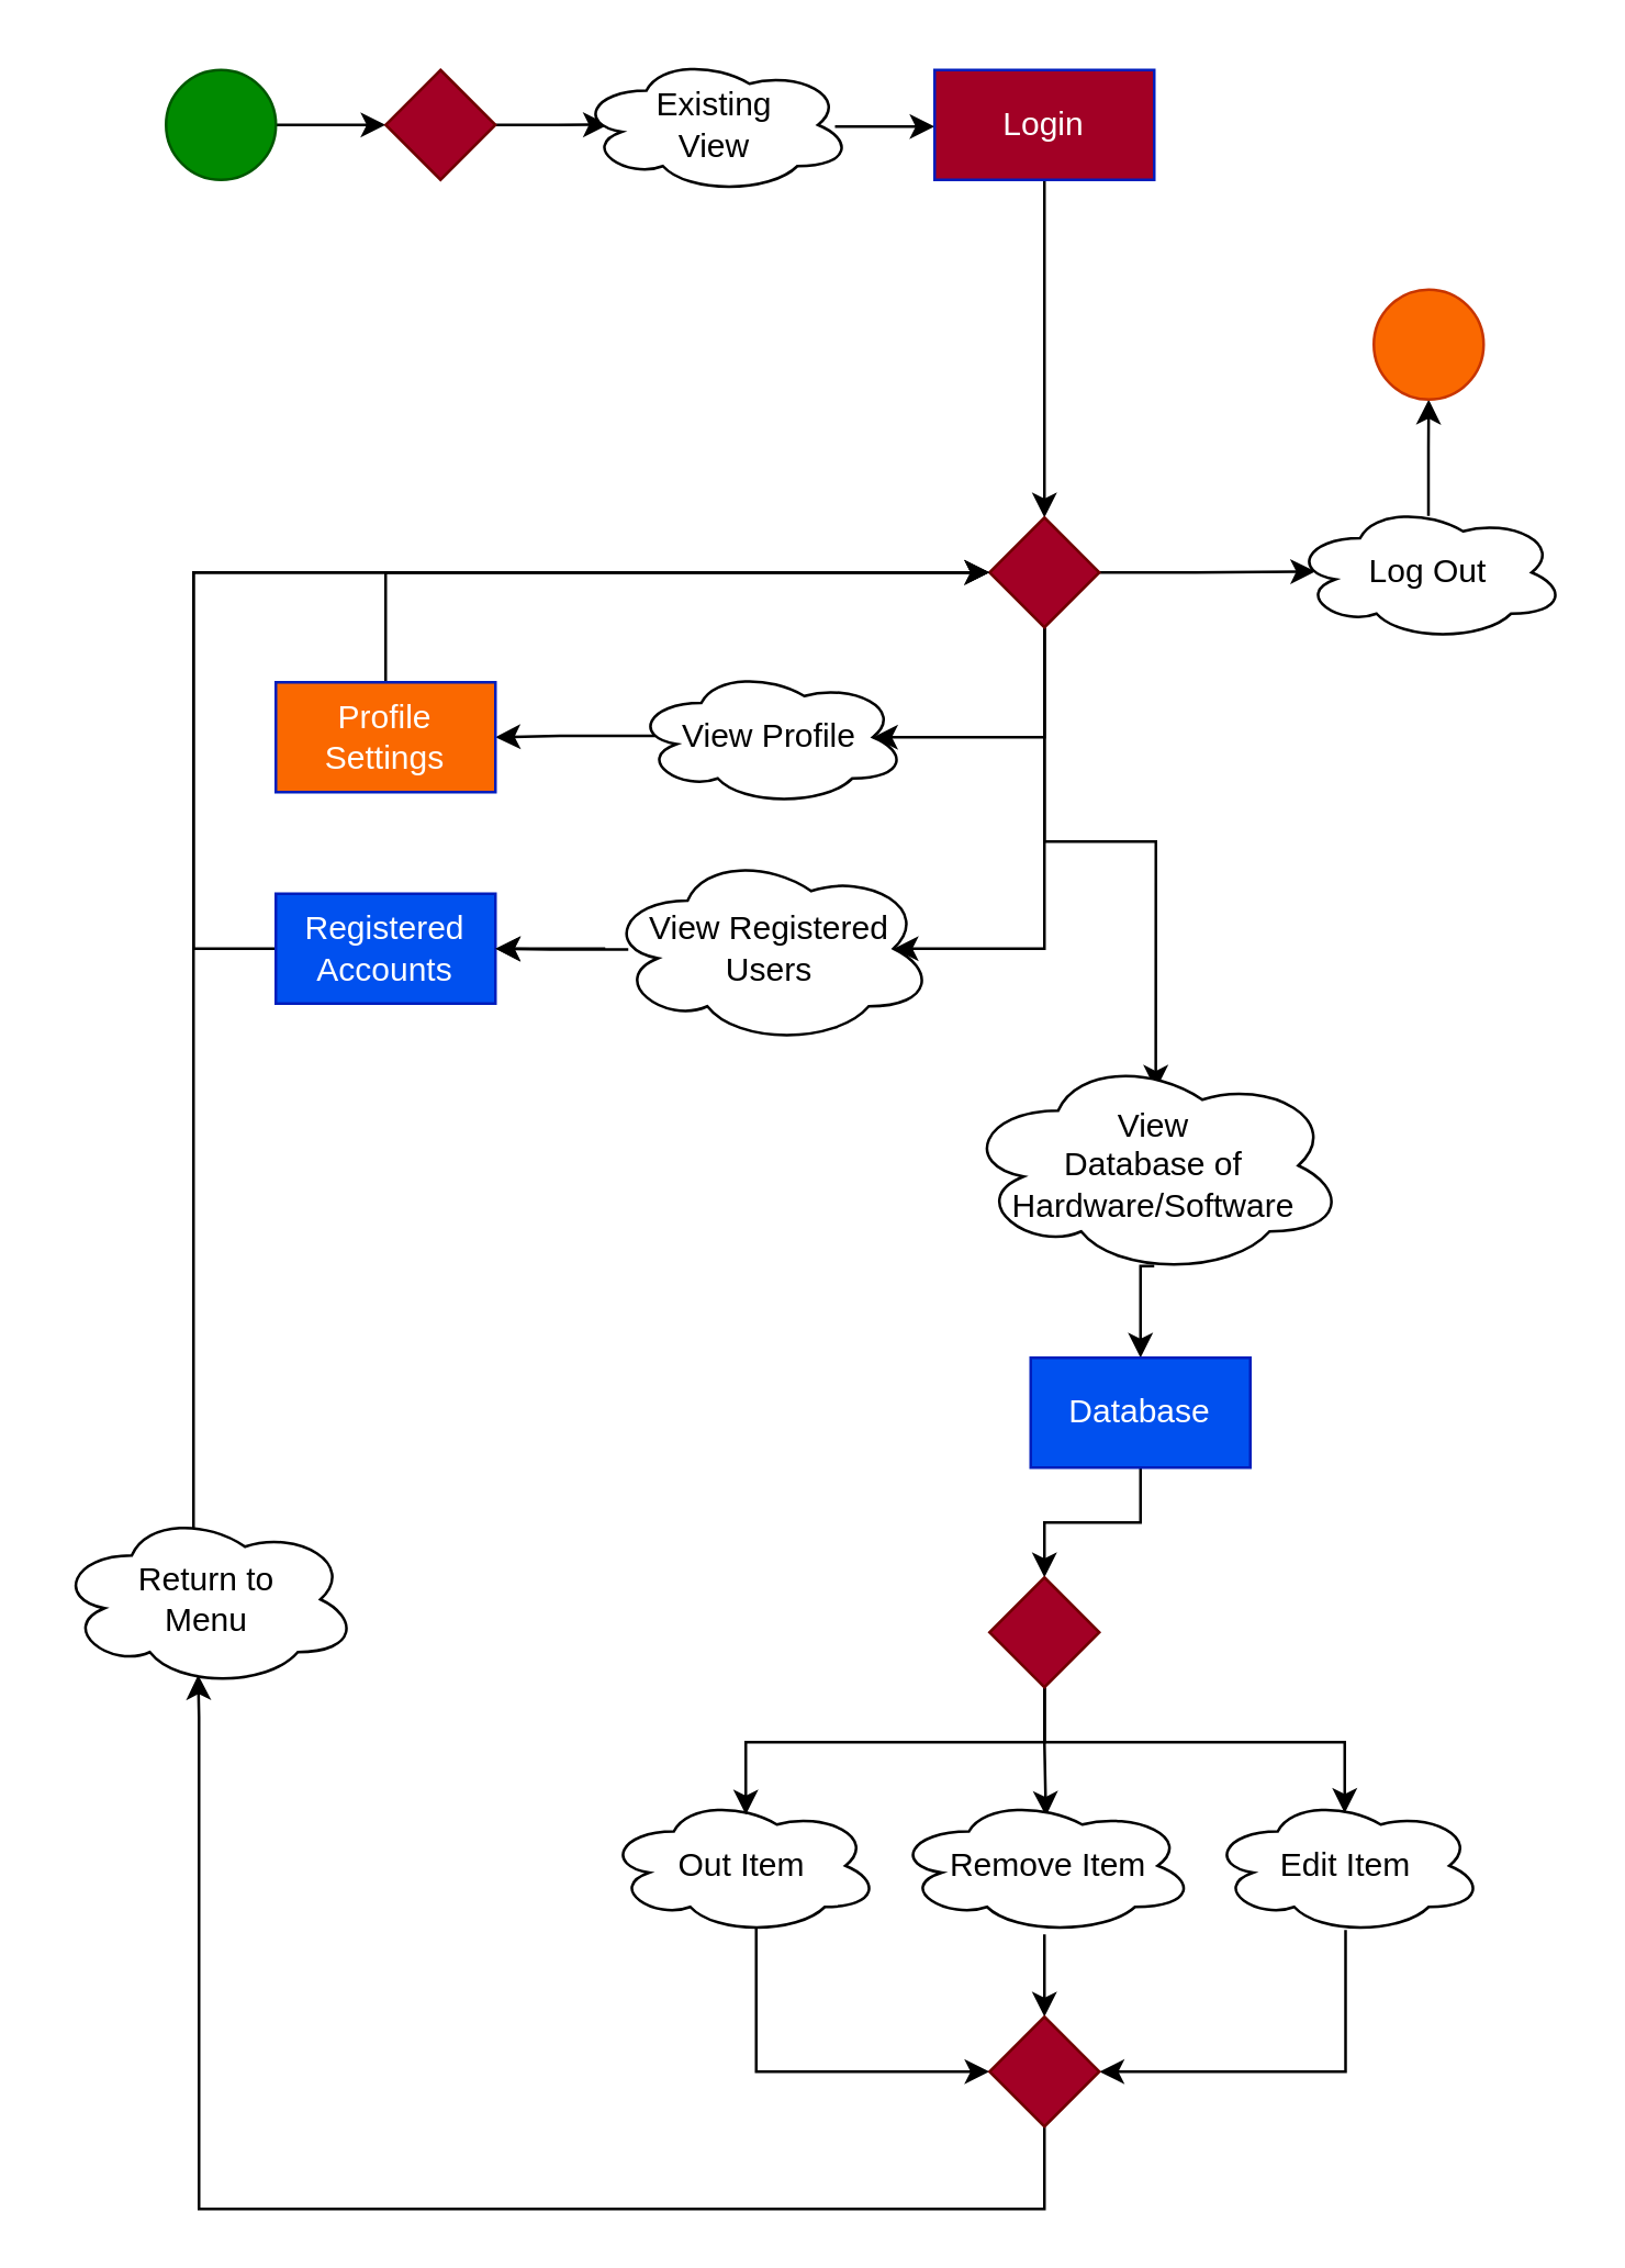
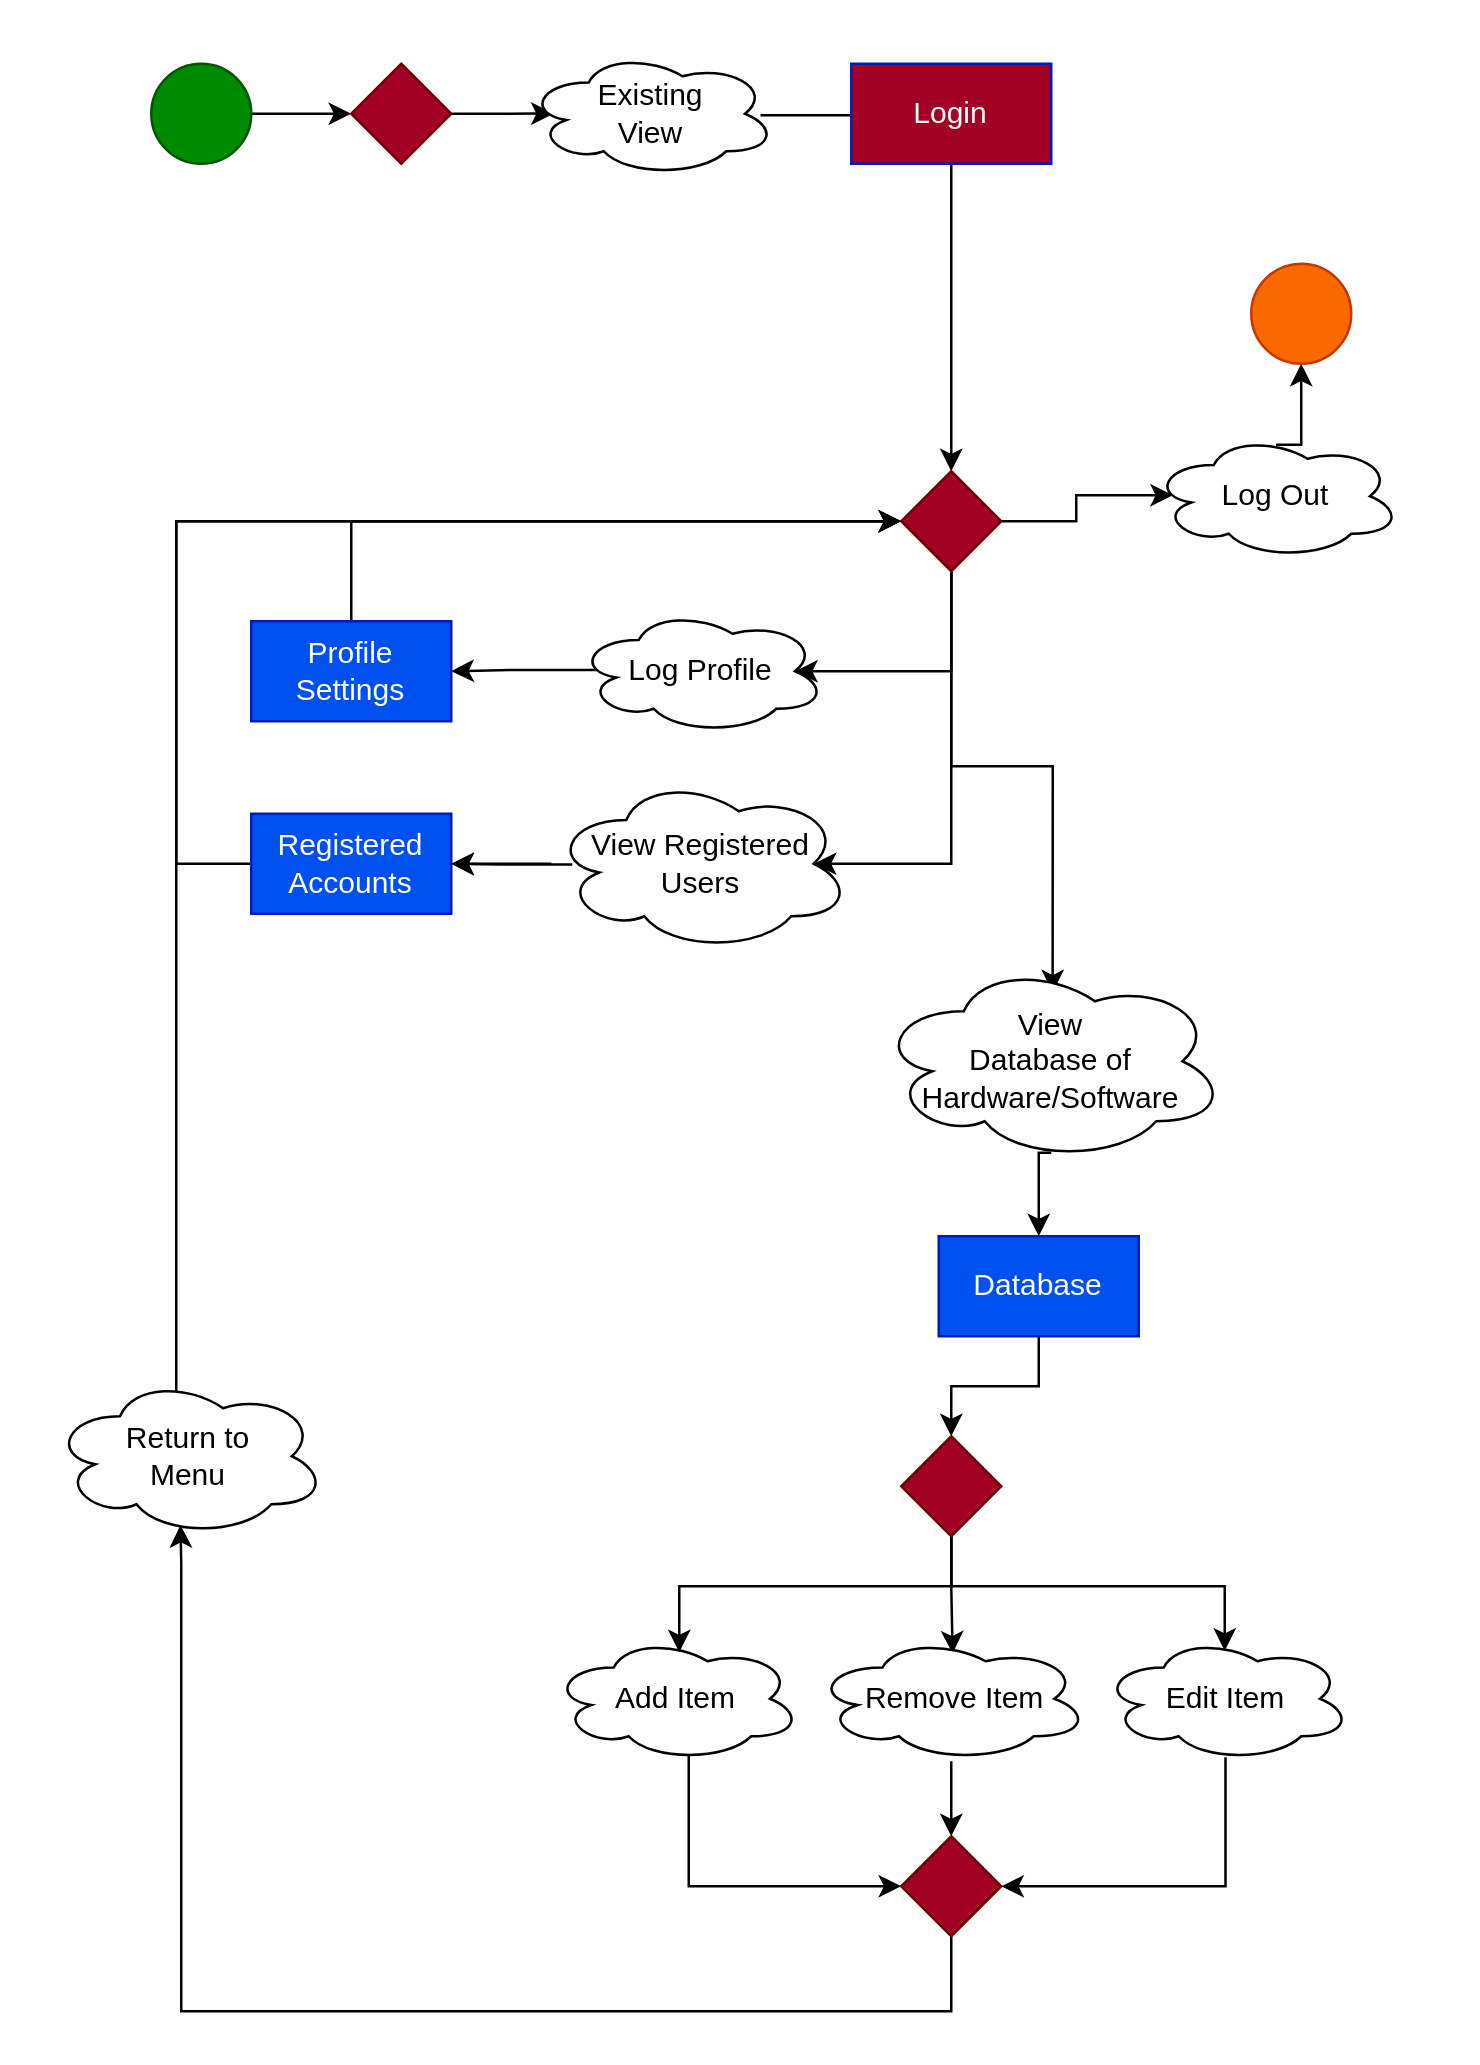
  <mxCell id="0" />
  <mxCell id="1" parent="0" />
  <mxCell id="2" style="edgeStyle=orthogonalEdgeStyle;rounded=0;orthogonalLoop=1;jettySize=auto;html=1;entryX=0;entryY=0.5;entryDx=0;entryDy=0;" edge="1" parent="1" source="3" target="5"><mxGeometry relative="1" as="geometry" /></mxCell>
  <mxCell id="3" value="" style="ellipse;whiteSpace=wrap;html=1;aspect=fixed;fillColor=#008a00;fontColor=#ffffff;strokeColor=#005700;" vertex="1" parent="1"><mxGeometry x="60" y="25" width="40" height="40" as="geometry" /></mxCell>
  <mxCell id="4" style="edgeStyle=orthogonalEdgeStyle;rounded=0;orthogonalLoop=1;jettySize=auto;html=1;entryX=0.11;entryY=0.498;entryDx=0;entryDy=0;entryPerimeter=0;" edge="1" parent="1" source="5" target="7"><mxGeometry relative="1" as="geometry" /></mxCell>
  <mxCell id="5" value="" style="rhombus;whiteSpace=wrap;html=1;fillColor=#a20025;fontColor=#ffffff;strokeColor=#6F0000;" vertex="1" parent="1"><mxGeometry x="140" y="25" width="40" height="40" as="geometry" /></mxCell>
- <mxCell id="6" style="edgeStyle=orthogonalEdgeStyle;rounded=0;orthogonalLoop=1;jettySize=auto;html=1;entryX=0;entryY=0.5;entryDx=0;entryDy=0;exitX=0.937;exitY=0.511;exitDx=0;exitDy=0;exitPerimeter=0;" edge="1" parent="1" source="7" target="9"><mxGeometry relative="1" as="geometry" /></mxCell>
+ <mxCell id="6" style="edgeStyle=orthogonalEdgeStyle;rounded=0;orthogonalLoop=1;jettySize=auto;html=1;entryX=0;entryY=0.5;entryDx=0;entryDy=0;exitX=0.937;exitY=0.511;exitDx=0;exitDy=0;exitPerimeter=0;endArrow=none;" edge="1" parent="1" source="7" target="9"><mxGeometry relative="1" as="geometry" /></mxCell>
  <mxCell id="7" value="Existing &lt;br&gt;View" style="ellipse;shape=cloud;whiteSpace=wrap;html=1;" vertex="1" parent="1"><mxGeometry x="210" y="20" width="100" height="50" as="geometry" /></mxCell>
  <mxCell id="8" style="edgeStyle=orthogonalEdgeStyle;rounded=0;orthogonalLoop=1;jettySize=auto;html=1;entryX=0.5;entryY=0;entryDx=0;entryDy=0;" edge="1" parent="1" source="9" target="14"><mxGeometry relative="1" as="geometry" /></mxCell>
  <mxCell id="9" value="Login" style="rounded=0;whiteSpace=wrap;html=1;fillColor=#a20025;fontColor=#ffffff;strokeColor=#001DBC;" vertex="1" parent="1"><mxGeometry x="340" y="25" width="80" height="40" as="geometry" /></mxCell>
  <mxCell id="10" style="edgeStyle=orthogonalEdgeStyle;rounded=0;orthogonalLoop=1;jettySize=auto;html=1;entryX=0.875;entryY=0.5;entryDx=0;entryDy=0;entryPerimeter=0;" edge="1" parent="1" source="14" target="16"><mxGeometry relative="1" as="geometry"><Array as="points"><mxPoint x="380" y="268" /><mxPoint x="328" y="268" /></Array></mxGeometry></mxCell>
  <mxCell id="11" style="edgeStyle=orthogonalEdgeStyle;rounded=0;orthogonalLoop=1;jettySize=auto;html=1;entryX=0.504;entryY=0.156;entryDx=0;entryDy=0;entryPerimeter=0;" edge="1" parent="1" source="14" target="20"><mxGeometry relative="1" as="geometry" /></mxCell>
  <mxCell id="12" style="edgeStyle=orthogonalEdgeStyle;rounded=0;orthogonalLoop=1;jettySize=auto;html=1;entryX=0.875;entryY=0.5;entryDx=0;entryDy=0;entryPerimeter=0;" edge="1" parent="1" source="14" target="41"><mxGeometry relative="1" as="geometry"><Array as="points"><mxPoint x="380" y="345" /></Array></mxGeometry></mxCell>
  <mxCell id="13" style="edgeStyle=orthogonalEdgeStyle;rounded=0;orthogonalLoop=1;jettySize=auto;html=1;entryX=0.087;entryY=0.492;entryDx=0;entryDy=0;entryPerimeter=0;" edge="1" parent="1" source="14" target="36"><mxGeometry relative="1" as="geometry" /></mxCell>
  <mxCell id="14" value="" style="rhombus;whiteSpace=wrap;html=1;fillColor=#a20025;strokeColor=#6F0000;fontColor=#ffffff;" vertex="1" parent="1"><mxGeometry x="360" y="188" width="40" height="40" as="geometry" /></mxCell>
  <mxCell id="15" style="edgeStyle=orthogonalEdgeStyle;rounded=0;orthogonalLoop=1;jettySize=auto;html=1;entryX=1;entryY=0.5;entryDx=0;entryDy=0;exitX=0.086;exitY=0.49;exitDx=0;exitDy=0;exitPerimeter=0;" edge="1" parent="1" source="16" target="18"><mxGeometry relative="1" as="geometry" /></mxCell>
- <mxCell id="16" value="View Profile" style="ellipse;shape=cloud;whiteSpace=wrap;html=1;" vertex="1" parent="1"><mxGeometry x="230" y="243" width="100" height="50" as="geometry" /></mxCell>
+ <mxCell id="16" value="Log Profile" style="ellipse;shape=cloud;whiteSpace=wrap;html=1;" vertex="1" parent="1"><mxGeometry x="230" y="243" width="100" height="50" as="geometry" /></mxCell>
  <mxCell id="17" style="edgeStyle=orthogonalEdgeStyle;rounded=0;orthogonalLoop=1;jettySize=auto;html=1;entryX=0;entryY=0.5;entryDx=0;entryDy=0;" edge="1" parent="1" source="18" target="14"><mxGeometry relative="1" as="geometry"><Array as="points"><mxPoint x="140" y="208" /></Array></mxGeometry></mxCell>
- <mxCell id="18" value="Profile Settings" style="rounded=0;whiteSpace=wrap;html=1;fillColor=#fa6800;fontColor=#ffffff;strokeColor=#001DBC;" vertex="1" parent="1"><mxGeometry x="100" y="248" width="80" height="40" as="geometry" /></mxCell>
+ <mxCell id="18" value="Profile Settings" style="rounded=0;whiteSpace=wrap;html=1;fillColor=#0050ef;fontColor=#ffffff;strokeColor=#001DBC;" vertex="1" parent="1"><mxGeometry x="100" y="248" width="80" height="40" as="geometry" /></mxCell>
  <mxCell id="19" style="edgeStyle=orthogonalEdgeStyle;rounded=0;orthogonalLoop=1;jettySize=auto;html=1;entryX=0.5;entryY=0;entryDx=0;entryDy=0;exitX=0.5;exitY=0.957;exitDx=0;exitDy=0;exitPerimeter=0;" edge="1" parent="1" source="20" target="22"><mxGeometry relative="1" as="geometry" /></mxCell>
  <mxCell id="20" value="View &lt;br&gt;Database of Hardware/Software" style="ellipse;shape=cloud;whiteSpace=wrap;html=1;" vertex="1" parent="1"><mxGeometry x="350" y="384" width="140" height="80" as="geometry" /></mxCell>
  <mxCell id="21" style="edgeStyle=orthogonalEdgeStyle;rounded=0;orthogonalLoop=1;jettySize=auto;html=1;entryX=0.5;entryY=0;entryDx=0;entryDy=0;" edge="1" parent="1" source="22" target="28"><mxGeometry relative="1" as="geometry" /></mxCell>
  <mxCell id="22" value="Database" style="rounded=0;whiteSpace=wrap;html=1;fillColor=#0050ef;fontColor=#ffffff;strokeColor=#001DBC;" vertex="1" parent="1"><mxGeometry x="375" y="494" width="80" height="40" as="geometry" /></mxCell>
  <mxCell id="23" style="edgeStyle=orthogonalEdgeStyle;rounded=0;orthogonalLoop=1;jettySize=auto;html=1;entryX=0;entryY=0.5;entryDx=0;entryDy=0;exitX=0.55;exitY=0.95;exitDx=0;exitDy=0;exitPerimeter=0;" edge="1" parent="1" source="24" target="34"><mxGeometry relative="1" as="geometry"><Array as="points"><mxPoint x="275" y="754" /></Array></mxGeometry></mxCell>
- <mxCell id="24" value="Out Item" style="ellipse;shape=cloud;whiteSpace=wrap;html=1;" vertex="1" parent="1"><mxGeometry x="220" y="654" width="100" height="50" as="geometry" /></mxCell>
+ <mxCell id="24" value="Add Item" style="ellipse;shape=cloud;whiteSpace=wrap;html=1;" vertex="1" parent="1"><mxGeometry x="220" y="654" width="100" height="50" as="geometry" /></mxCell>
  <mxCell id="25" style="edgeStyle=orthogonalEdgeStyle;rounded=0;orthogonalLoop=1;jettySize=auto;html=1;exitX=0.5;exitY=1;exitDx=0;exitDy=0;entryX=0.512;entryY=0.128;entryDx=0;entryDy=0;entryPerimeter=0;" edge="1" parent="1" source="28" target="24"><mxGeometry relative="1" as="geometry"><mxPoint x="300" y="654" as="targetPoint" /><Array as="points"><mxPoint x="380" y="634" /><mxPoint x="271" y="634" /></Array></mxGeometry></mxCell>
  <mxCell id="26" style="edgeStyle=orthogonalEdgeStyle;rounded=0;orthogonalLoop=1;jettySize=auto;html=1;entryX=0.505;entryY=0.138;entryDx=0;entryDy=0;entryPerimeter=0;" edge="1" parent="1" source="28" target="30"><mxGeometry relative="1" as="geometry" /></mxCell>
  <mxCell id="27" style="edgeStyle=orthogonalEdgeStyle;rounded=0;orthogonalLoop=1;jettySize=auto;html=1;entryX=0.494;entryY=0.117;entryDx=0;entryDy=0;entryPerimeter=0;exitX=0.5;exitY=1;exitDx=0;exitDy=0;" edge="1" parent="1" source="28" target="32"><mxGeometry relative="1" as="geometry" /></mxCell>
  <mxCell id="28" value="" style="rhombus;whiteSpace=wrap;html=1;fillColor=#a20025;strokeColor=#6F0000;fontColor=#ffffff;" vertex="1" parent="1"><mxGeometry x="360" y="574" width="40" height="40" as="geometry" /></mxCell>
  <mxCell id="29" style="edgeStyle=orthogonalEdgeStyle;rounded=0;orthogonalLoop=1;jettySize=auto;html=1;entryX=0.5;entryY=0;entryDx=0;entryDy=0;" edge="1" parent="1" source="30" target="34"><mxGeometry relative="1" as="geometry" /></mxCell>
  <mxCell id="30" value="&amp;nbsp;Remove Item" style="ellipse;shape=cloud;whiteSpace=wrap;html=1;" vertex="1" parent="1"><mxGeometry x="325" y="654" width="110" height="50" as="geometry" /></mxCell>
  <mxCell id="31" style="edgeStyle=orthogonalEdgeStyle;rounded=0;orthogonalLoop=1;jettySize=auto;html=1;entryX=1;entryY=0.5;entryDx=0;entryDy=0;exitX=0.497;exitY=0.967;exitDx=0;exitDy=0;exitPerimeter=0;" edge="1" parent="1" source="32" target="34"><mxGeometry relative="1" as="geometry"><Array as="points"><mxPoint x="490" y="754" /></Array></mxGeometry></mxCell>
  <mxCell id="32" value="Edit Item" style="ellipse;shape=cloud;whiteSpace=wrap;html=1;" vertex="1" parent="1"><mxGeometry x="440" y="654" width="100" height="50" as="geometry" /></mxCell>
  <mxCell id="33" style="edgeStyle=orthogonalEdgeStyle;rounded=0;orthogonalLoop=1;jettySize=auto;html=1;entryX=0.47;entryY=0.93;entryDx=0;entryDy=0;entryPerimeter=0;" edge="1" parent="1" source="34" target="44"><mxGeometry relative="1" as="geometry"><mxPoint x="70" y="635" as="targetPoint" /><Array as="points"><mxPoint x="380" y="804" /><mxPoint x="72" y="804" /><mxPoint x="72" y="625" /></Array></mxGeometry></mxCell>
  <mxCell id="34" value="" style="rhombus;whiteSpace=wrap;html=1;fillColor=#a20025;strokeColor=#6F0000;fontColor=#ffffff;" vertex="1" parent="1"><mxGeometry x="360" y="734" width="40" height="40" as="geometry" /></mxCell>
  <mxCell id="35" style="edgeStyle=orthogonalEdgeStyle;rounded=0;orthogonalLoop=1;jettySize=auto;html=1;entryX=0.5;entryY=1;entryDx=0;entryDy=0;exitX=0.499;exitY=0.087;exitDx=0;exitDy=0;exitPerimeter=0;" edge="1" parent="1" source="36" target="37"><mxGeometry relative="1" as="geometry" /></mxCell>
- <mxCell id="36" value="Log Out" style="ellipse;shape=cloud;whiteSpace=wrap;html=1;" vertex="1" parent="1"><mxGeometry x="470" y="183" width="100" height="50" as="geometry" /></mxCell>
+ <mxCell id="36" value="Log Out" style="ellipse;shape=cloud;whiteSpace=wrap;html=1;" vertex="1" parent="1"><mxGeometry x="460" y="173" width="100" height="50" as="geometry" /></mxCell>
  <mxCell id="37" value="" style="ellipse;whiteSpace=wrap;html=1;aspect=fixed;fillColor=#fa6800;fontColor=#000000;strokeColor=#C73500;" vertex="1" parent="1"><mxGeometry x="500" y="105" width="40" height="40" as="geometry" /></mxCell>
  <mxCell id="38" style="edgeStyle=orthogonalEdgeStyle;rounded=0;orthogonalLoop=1;jettySize=auto;html=1;entryX=0;entryY=0.5;entryDx=0;entryDy=0;" edge="1" parent="1" source="39" target="14"><mxGeometry relative="1" as="geometry"><mxPoint x="70" y="205" as="targetPoint" /><Array as="points"><mxPoint x="70" y="345" /><mxPoint x="70" y="208" /></Array></mxGeometry></mxCell>
  <mxCell id="39" value="Registered Accounts" style="rounded=0;whiteSpace=wrap;html=1;fillColor=#0050ef;fontColor=#ffffff;strokeColor=#001DBC;" vertex="1" parent="1"><mxGeometry x="100" y="325" width="80" height="40" as="geometry" /></mxCell>
  <mxCell id="40" style="edgeStyle=orthogonalEdgeStyle;rounded=0;orthogonalLoop=1;jettySize=auto;html=1;entryX=1;entryY=0.5;entryDx=0;entryDy=0;" edge="1" parent="1" source="41" target="39"><mxGeometry relative="1" as="geometry" /></mxCell>
  <mxCell id="41" value="View Registered Users" style="ellipse;shape=cloud;whiteSpace=wrap;html=1;" vertex="1" parent="1"><mxGeometry x="220" y="310" width="120" height="70" as="geometry" /></mxCell>
  <mxCell id="42" style="edgeStyle=orthogonalEdgeStyle;rounded=0;orthogonalLoop=1;jettySize=auto;html=1;entryX=1;entryY=0.5;entryDx=0;entryDy=0;exitX=0.07;exitY=0.504;exitDx=0;exitDy=0;exitPerimeter=0;" edge="1" parent="1" source="41" target="39"><mxGeometry relative="1" as="geometry" /></mxCell>
  <mxCell id="43" style="edgeStyle=orthogonalEdgeStyle;rounded=0;orthogonalLoop=1;jettySize=auto;html=1;exitX=0.4;exitY=0.1;exitDx=0;exitDy=0;exitPerimeter=0;entryX=0;entryY=0.5;entryDx=0;entryDy=0;" edge="1" parent="1" source="44" target="14"><mxGeometry relative="1" as="geometry"><mxPoint x="64" y="205" as="targetPoint" /><Array as="points"><mxPoint x="70" y="556" /><mxPoint x="70" y="208" /></Array></mxGeometry></mxCell>
  <mxCell id="44" value="Return to &lt;br&gt;Menu" style="ellipse;shape=cloud;whiteSpace=wrap;html=1;" vertex="1" parent="1"><mxGeometry x="20" y="550" width="110" height="64" as="geometry" /></mxCell>
